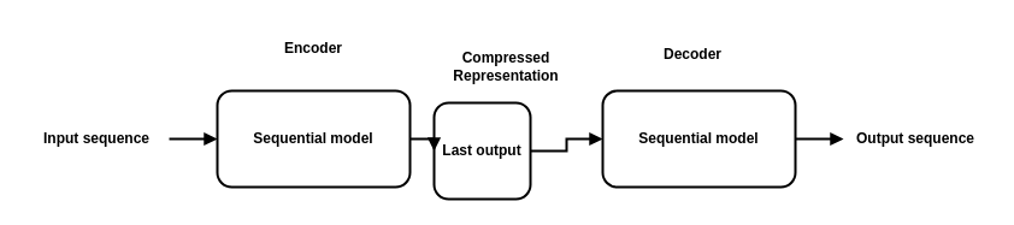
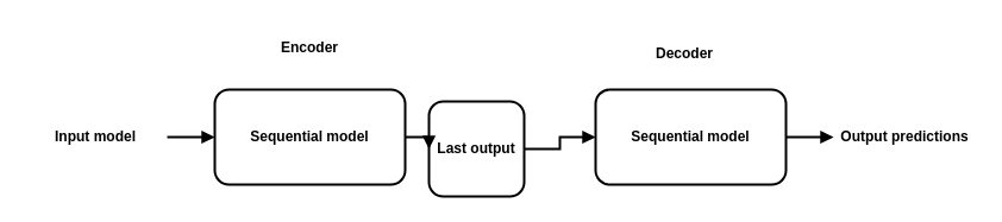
  <mxCell id="0" />
  <mxCell id="1" parent="0" />
  <mxCell id="2" style="edgeStyle=orthogonalEdgeStyle;rounded=0;orthogonalLoop=1;jettySize=auto;html=1;exitX=1;exitY=0.5;exitDx=0;exitDy=0;endArrow=block;endFill=1;strokeWidth=2;" edge="1" parent="1" source="3" target="5"><mxGeometry relative="1" as="geometry" /></mxCell>
  <mxCell id="3" value="Sequential model" style="rounded=1;whiteSpace=wrap;html=1;fontStyle=1;fillColor=none;strokeWidth=2;" vertex="1" parent="1"><mxGeometry x="180" y="75" width="160" height="80" as="geometry" /></mxCell>
  <mxCell id="4" style="edgeStyle=orthogonalEdgeStyle;rounded=0;orthogonalLoop=1;jettySize=auto;html=1;exitX=1;exitY=0.5;exitDx=0;exitDy=0;endArrow=block;endFill=1;strokeWidth=2;" edge="1" parent="1" source="5" target="7"><mxGeometry relative="1" as="geometry" /></mxCell>
  <mxCell id="5" value="Last output" style="rounded=1;whiteSpace=wrap;html=1;fillColor=none;fontStyle=1;strokeWidth=2;" vertex="1" parent="1"><mxGeometry x="360" y="85" width="80" height="80" as="geometry" /></mxCell>
  <mxCell id="6" style="edgeStyle=orthogonalEdgeStyle;rounded=0;orthogonalLoop=1;jettySize=auto;html=1;exitX=1;exitY=0.5;exitDx=0;exitDy=0;endArrow=block;endFill=1;strokeWidth=2;" edge="1" parent="1" source="7" target="10"><mxGeometry relative="1" as="geometry" /></mxCell>
  <mxCell id="7" value="Sequential model" style="rounded=1;whiteSpace=wrap;html=1;fontStyle=1;fillColor=none;strokeWidth=2;" vertex="1" parent="1"><mxGeometry x="500" y="75" width="160" height="80" as="geometry" /></mxCell>
  <mxCell id="8" style="edgeStyle=orthogonalEdgeStyle;rounded=0;orthogonalLoop=1;jettySize=auto;html=1;exitX=1;exitY=0.5;exitDx=0;exitDy=0;endArrow=block;endFill=1;strokeWidth=2;" edge="1" parent="1" source="9" target="3"><mxGeometry relative="1" as="geometry" /></mxCell>
- <mxCell id="9" value="Input sequence" style="text;html=1;strokeColor=none;fillColor=none;align=center;verticalAlign=middle;whiteSpace=wrap;rounded=0;fontStyle=1" vertex="1" parent="1"><mxGeometry x="20" y="75" width="120" height="80" as="geometry" /></mxCell>
- <mxCell id="10" value="Output sequence" style="text;html=1;strokeColor=none;fillColor=none;align=center;verticalAlign=middle;whiteSpace=wrap;rounded=0;fontStyle=1" vertex="1" parent="1"><mxGeometry x="700" y="75" width="120" height="80" as="geometry" /></mxCell>
+ <mxCell id="9" value="Input model" style="text;html=1;strokeColor=none;fillColor=none;align=center;verticalAlign=middle;whiteSpace=wrap;rounded=0;fontStyle=1" vertex="1" parent="1"><mxGeometry x="20" y="75" width="120" height="80" as="geometry" /></mxCell>
+ <mxCell id="10" value="Output predictions" style="text;html=1;strokeColor=none;fillColor=none;align=center;verticalAlign=middle;whiteSpace=wrap;rounded=0;fontStyle=1" vertex="1" parent="1"><mxGeometry x="700" y="75" width="120" height="80" as="geometry" /></mxCell>
  <mxCell id="11" value="Encoder" style="text;html=1;strokeColor=none;fillColor=none;align=center;verticalAlign=middle;whiteSpace=wrap;rounded=0;fontStyle=1" vertex="1" parent="1"><mxGeometry x="180" y="20" width="160" height="40" as="geometry" /></mxCell>
- <mxCell id="12" value="Compressed Representation" style="text;html=1;strokeColor=none;fillColor=none;align=center;verticalAlign=middle;whiteSpace=wrap;rounded=0;fontStyle=1" vertex="1" parent="1"><mxGeometry x="380" y="35" width="80" height="40" as="geometry" /></mxCell>
  <mxCell id="13" value="Decoder" style="text;html=1;strokeColor=none;fillColor=none;align=center;verticalAlign=middle;whiteSpace=wrap;rounded=0;fontStyle=1" vertex="1" parent="1"><mxGeometry x="495" y="25" width="160" height="40" as="geometry" /></mxCell>
